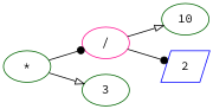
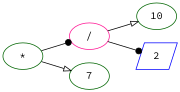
  digraph {
    rankdir=LR
    fontname="Source Code Pro"
    node [color=darkgreen shape=ellipse fontname="Source Code Pro"]
    edge [arrowhead=dot fontname="Source Code Pro"]
    n1 [label="*"]
    n2 [label="/" color=deeppink]
-   n3 [label=3]
+   n3 [label=7]
    n4 [label=10]
    n5 [label=2 color=blue shape=parallelogram]
    n1 -> n2
    n1 -> n3 [arrowhead=onormal]
    n2 -> n4 [arrowhead=onormal]
    n2 -> n5
  }
